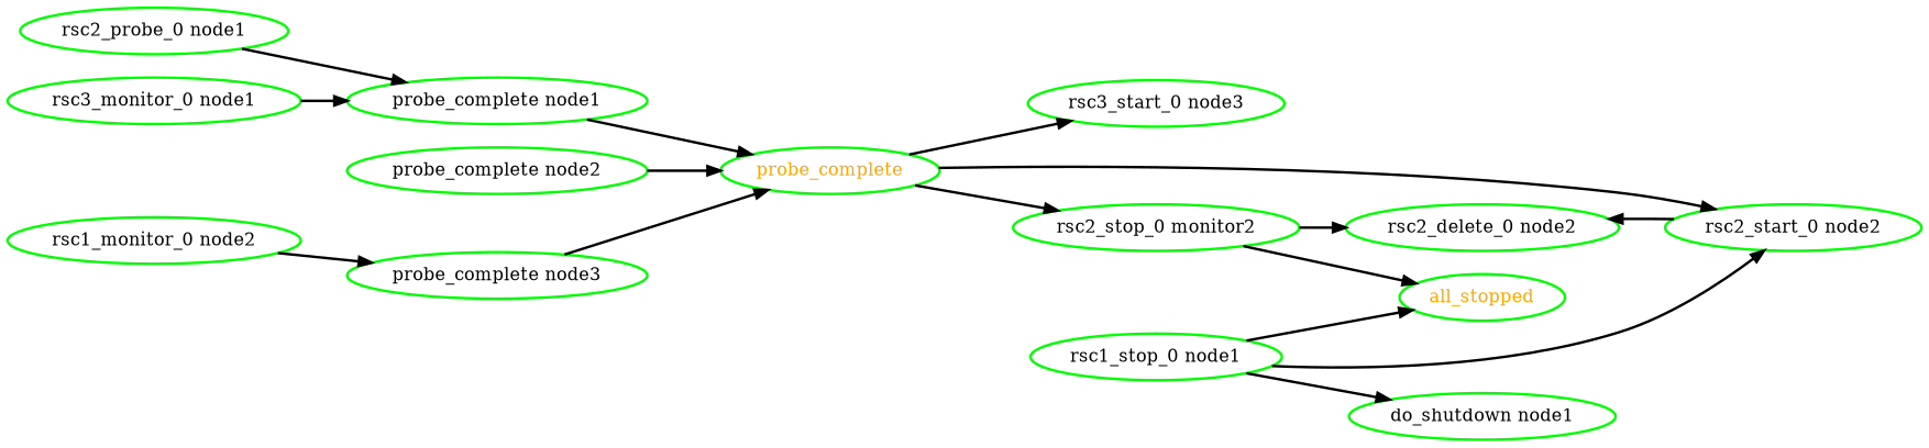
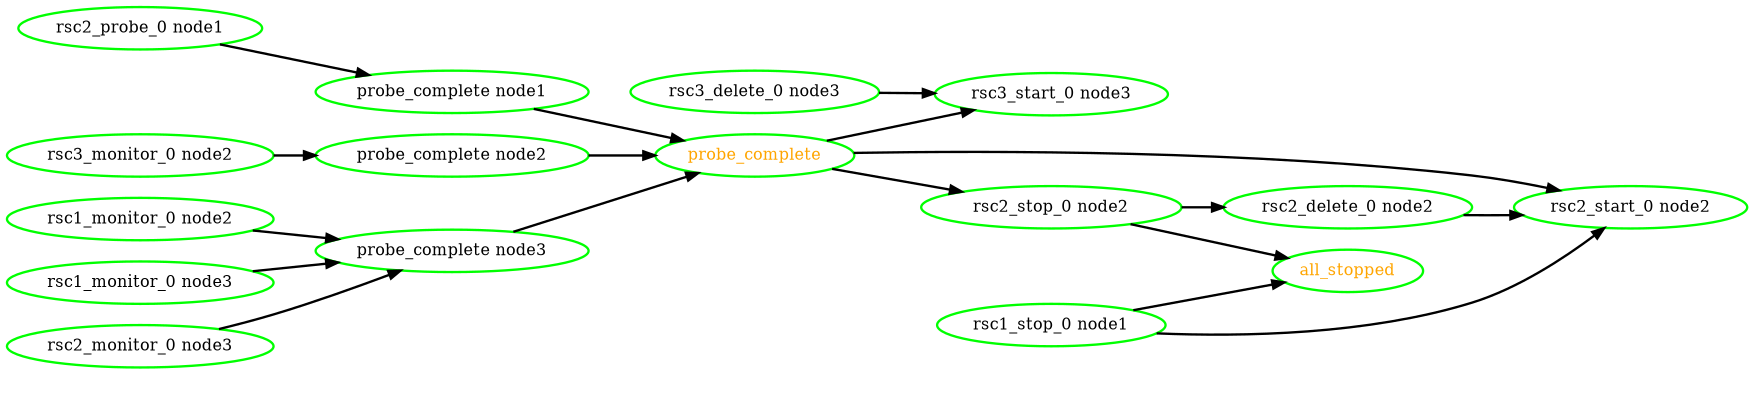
  digraph {
    rankdir=LR
    node [color=green fontcolor=black style=bold]
    edge [style=bold]
    all_stopped [fontcolor=orange]
    probe_complete [fontcolor=orange]
    "probe_complete node1"
    "rsc2_start_0 node2"
-   "rsc2_stop_0 node2" [label="rsc2_stop_0 monitor2"]
+   "rsc2_stop_0 node2"
    "rsc3_start_0 node3"
    "rsc2_delete_0 node2"
    "probe_complete node2"
    "probe_complete node3"
    "rsc1_monitor_0 node2"
+   "rsc1_monitor_0 node3"
    "rsc1_stop_0 node1"
-   "do_shutdown node1"
    n14 [label="rsc2_probe_0 node1"]
-   "rsc3_monitor_0 node1"
+   "rsc2_monitor_0 node3"
+   "rsc3_delete_0 node3"
+   "rsc3_monitor_0 node2"
    probe_complete -> "rsc2_start_0 node2"
    probe_complete -> "rsc2_stop_0 node2"
    probe_complete -> "rsc3_start_0 node3"
    "probe_complete node1" -> probe_complete
    "rsc2_stop_0 node2" -> all_stopped
    "rsc2_stop_0 node2" -> "rsc2_delete_0 node2"
-   "rsc2_start_0 node2" -> "rsc2_delete_0 node2"
+   "rsc2_delete_0 node2" -> "rsc2_start_0 node2"
    "probe_complete node2" -> probe_complete
    "probe_complete node3" -> probe_complete
    "rsc1_monitor_0 node2" -> "probe_complete node3"
+   "rsc1_monitor_0 node3" -> "probe_complete node3"
    "rsc1_stop_0 node1" -> all_stopped
    "rsc1_stop_0 node1" -> "rsc2_start_0 node2"
-   "rsc1_stop_0 node1" -> "do_shutdown node1"
    n14 -> "probe_complete node1"
-   "rsc3_monitor_0 node1" -> "probe_complete node1"
+   "rsc2_monitor_0 node3" -> "probe_complete node3"
+   "rsc3_delete_0 node3" -> "rsc3_start_0 node3"
+   "rsc3_monitor_0 node2" -> "probe_complete node2"
  }
